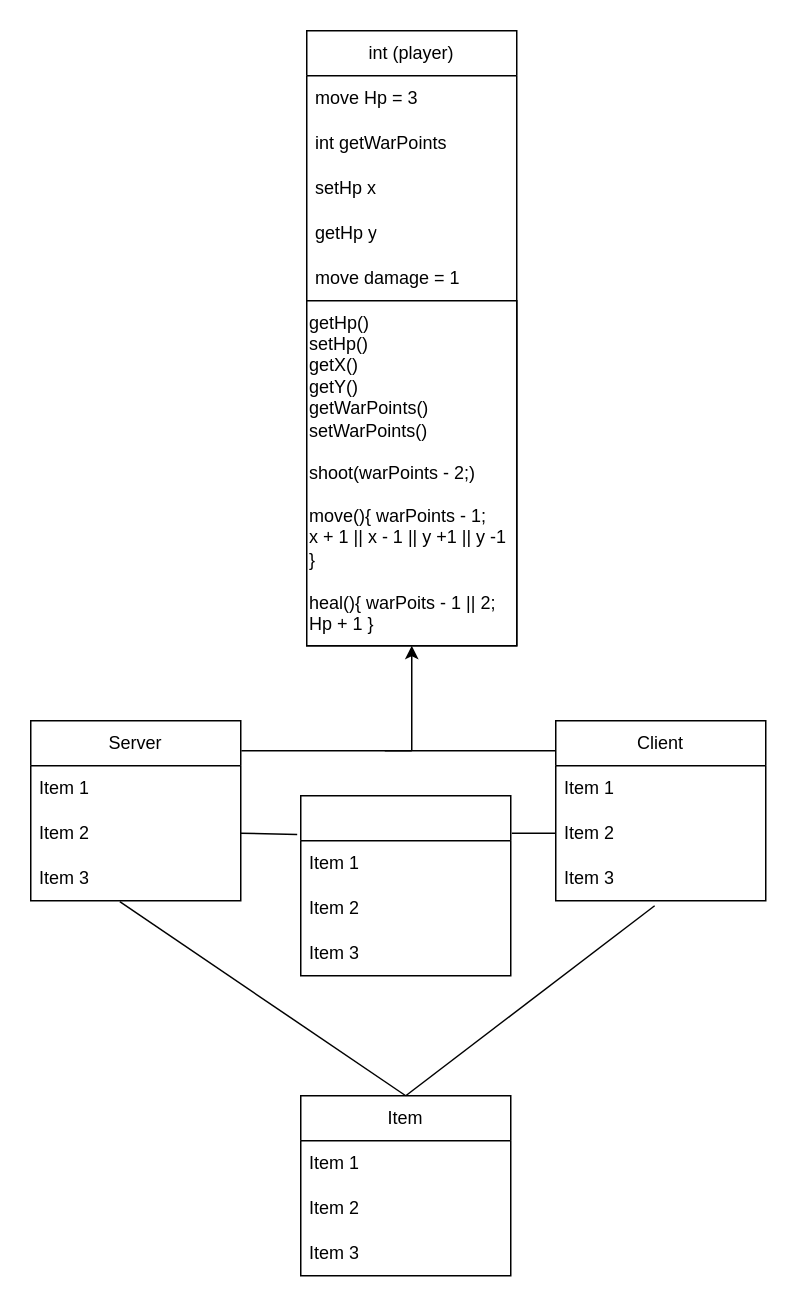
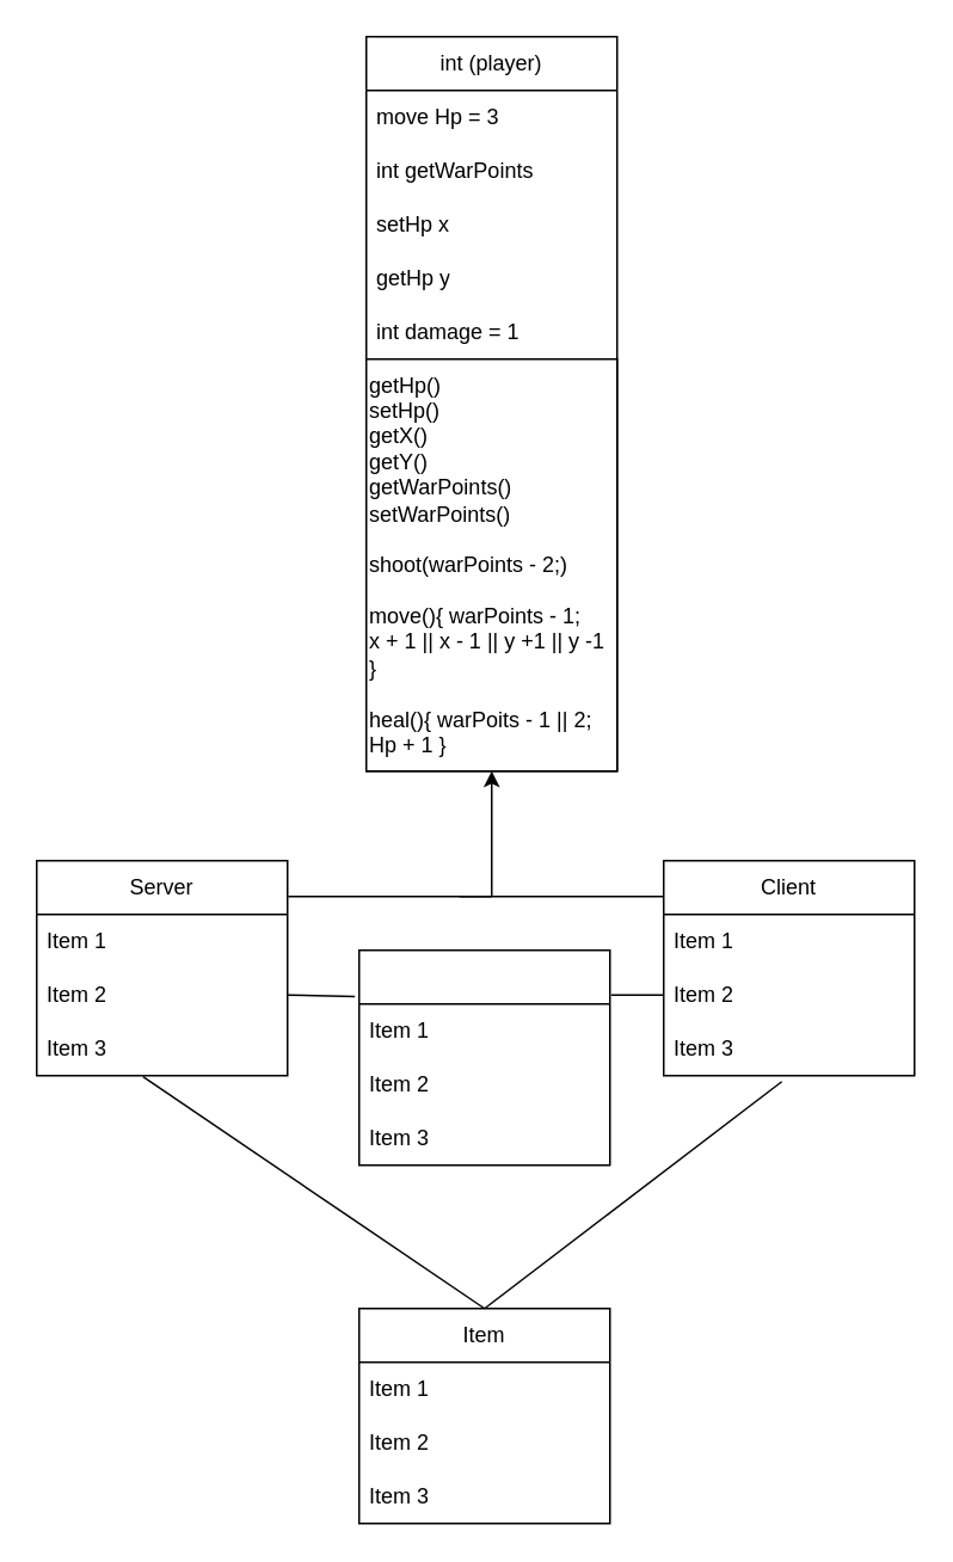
  <mxCell id="0" />
  <mxCell id="1" parent="0" />
  <mxCell id="2" value="int (player)" style="swimlane;fontStyle=0;childLayout=stackLayout;horizontal=1;startSize=30;horizontalStack=0;resizeParent=1;resizeParentMax=0;resizeLast=0;collapsible=1;marginBottom=0;whiteSpace=wrap;html=1;" vertex="1" parent="1"><mxGeometry x="204" y="20" width="140" height="410" as="geometry" /></mxCell>
  <mxCell id="3" value="move Hp = 3" style="text;strokeColor=none;fillColor=none;align=left;verticalAlign=middle;spacingLeft=4;spacingRight=4;overflow=hidden;points=[[0,0.5],[1,0.5]];portConstraint=eastwest;rotatable=0;whiteSpace=wrap;html=1;" vertex="1" parent="2"><mxGeometry y="30" width="140" height="30" as="geometry" /></mxCell>
  <mxCell id="4" value="int getWarPoints" style="text;strokeColor=none;fillColor=none;align=left;verticalAlign=middle;spacingLeft=4;spacingRight=4;overflow=hidden;points=[[0,0.5],[1,0.5]];portConstraint=eastwest;rotatable=0;whiteSpace=wrap;html=1;" vertex="1" parent="2"><mxGeometry y="60" width="140" height="30" as="geometry" /></mxCell>
  <mxCell id="5" value="setHp x&amp;nbsp;" style="text;strokeColor=none;fillColor=none;align=left;verticalAlign=middle;spacingLeft=4;spacingRight=4;overflow=hidden;points=[[0,0.5],[1,0.5]];portConstraint=eastwest;rotatable=0;whiteSpace=wrap;html=1;" vertex="1" parent="2"><mxGeometry y="90" width="140" height="30" as="geometry" /></mxCell>
  <mxCell id="6" value="getHp y" style="text;strokeColor=none;fillColor=none;align=left;verticalAlign=middle;spacingLeft=4;spacingRight=4;overflow=hidden;points=[[0,0.5],[1,0.5]];portConstraint=eastwest;rotatable=0;whiteSpace=wrap;html=1;" vertex="1" parent="2"><mxGeometry y="120" width="140" height="30" as="geometry" /></mxCell>
- <mxCell id="7" value="move damage = 1&amp;nbsp;" style="text;strokeColor=none;fillColor=none;align=left;verticalAlign=middle;spacingLeft=4;spacingRight=4;overflow=hidden;points=[[0,0.5],[1,0.5]];portConstraint=eastwest;rotatable=0;whiteSpace=wrap;html=1;" vertex="1" parent="2"><mxGeometry y="150" width="140" height="30" as="geometry" /></mxCell>
+ <mxCell id="7" value="int damage = 1&amp;nbsp;" style="text;strokeColor=none;fillColor=none;align=left;verticalAlign=middle;spacingLeft=4;spacingRight=4;overflow=hidden;points=[[0,0.5],[1,0.5]];portConstraint=eastwest;rotatable=0;whiteSpace=wrap;html=1;" vertex="1" parent="2"><mxGeometry y="150" width="140" height="30" as="geometry" /></mxCell>
  <mxCell id="8" value="getHp()&lt;br&gt;setHp()&lt;br&gt;getX()&lt;br&gt;getY()&lt;br&gt;getWarPoints()&lt;br&gt;setWarPoints()&lt;br&gt;&lt;br&gt;shoot(warPoints - 2;)&lt;br&gt;&lt;br&gt;move(){ warPoints - 1;&amp;nbsp;&lt;br&gt;x + 1 || x - 1 || y +1 || y -1&lt;br&gt;}&lt;br&gt;&lt;br&gt;heal(){ warPoits - 1 || 2;&lt;br&gt;Hp + 1 }" style="rounded=0;whiteSpace=wrap;html=1;align=left;" vertex="1" parent="2"><mxGeometry y="180" width="140" height="230" as="geometry" /></mxCell>
  <mxCell id="9" value="Server" style="swimlane;fontStyle=0;childLayout=stackLayout;horizontal=1;startSize=30;horizontalStack=0;resizeParent=1;resizeParentMax=0;resizeLast=0;collapsible=1;marginBottom=0;whiteSpace=wrap;html=1;" vertex="1" parent="1"><mxGeometry x="20" y="480" width="140" height="120" as="geometry" /></mxCell>
  <mxCell id="10" value="Item 1" style="text;strokeColor=none;fillColor=none;align=left;verticalAlign=middle;spacingLeft=4;spacingRight=4;overflow=hidden;points=[[0,0.5],[1,0.5]];portConstraint=eastwest;rotatable=0;whiteSpace=wrap;html=1;" vertex="1" parent="9"><mxGeometry y="30" width="140" height="30" as="geometry" /></mxCell>
  <mxCell id="11" value="Item 2" style="text;strokeColor=none;fillColor=none;align=left;verticalAlign=middle;spacingLeft=4;spacingRight=4;overflow=hidden;points=[[0,0.5],[1,0.5]];portConstraint=eastwest;rotatable=0;whiteSpace=wrap;html=1;" vertex="1" parent="9"><mxGeometry y="60" width="140" height="30" as="geometry" /></mxCell>
  <mxCell id="12" value="Item 3" style="text;strokeColor=none;fillColor=none;align=left;verticalAlign=middle;spacingLeft=4;spacingRight=4;overflow=hidden;points=[[0,0.5],[1,0.5]];portConstraint=eastwest;rotatable=0;whiteSpace=wrap;html=1;" vertex="1" parent="9"><mxGeometry y="90" width="140" height="30" as="geometry" /></mxCell>
  <mxCell id="13" value="Client" style="swimlane;fontStyle=0;childLayout=stackLayout;horizontal=1;startSize=30;horizontalStack=0;resizeParent=1;resizeParentMax=0;resizeLast=0;collapsible=1;marginBottom=0;whiteSpace=wrap;html=1;" vertex="1" parent="1"><mxGeometry x="370" y="480" width="140" height="120" as="geometry" /></mxCell>
  <mxCell id="14" value="Item 1" style="text;strokeColor=none;fillColor=none;align=left;verticalAlign=middle;spacingLeft=4;spacingRight=4;overflow=hidden;points=[[0,0.5],[1,0.5]];portConstraint=eastwest;rotatable=0;whiteSpace=wrap;html=1;" vertex="1" parent="13"><mxGeometry y="30" width="140" height="30" as="geometry" /></mxCell>
  <mxCell id="15" value="Item 2" style="text;strokeColor=none;fillColor=none;align=left;verticalAlign=middle;spacingLeft=4;spacingRight=4;overflow=hidden;points=[[0,0.5],[1,0.5]];portConstraint=eastwest;rotatable=0;whiteSpace=wrap;html=1;" vertex="1" parent="13"><mxGeometry y="60" width="140" height="30" as="geometry" /></mxCell>
  <mxCell id="16" value="Item 3" style="text;strokeColor=none;fillColor=none;align=left;verticalAlign=middle;spacingLeft=4;spacingRight=4;overflow=hidden;points=[[0,0.5],[1,0.5]];portConstraint=eastwest;rotatable=0;whiteSpace=wrap;html=1;" vertex="1" parent="13"><mxGeometry y="90" width="140" height="30" as="geometry" /></mxCell>
  <mxCell id="17" value="" style="endArrow=classic;html=1;rounded=0;entryX=0.5;entryY=1;entryDx=0;entryDy=0;" edge="1" parent="1" target="2"><mxGeometry width="50" height="50" relative="1" as="geometry"><mxPoint x="274" y="500" as="sourcePoint" /><mxPoint x="290" y="560" as="targetPoint" /></mxGeometry></mxCell>
  <mxCell id="18" value="" style="endArrow=none;html=1;rounded=0;exitX=1.003;exitY=0.167;exitDx=0;exitDy=0;exitPerimeter=0;" edge="1" parent="1" source="9"><mxGeometry width="50" height="50" relative="1" as="geometry"><mxPoint x="244" y="610" as="sourcePoint" /><mxPoint x="274" y="500" as="targetPoint" /><Array as="points"><mxPoint x="230" y="500" /></Array></mxGeometry></mxCell>
  <mxCell id="19" value="" style="endArrow=none;html=1;rounded=0;exitX=1;exitY=0.25;exitDx=0;exitDy=0;" edge="1" parent="1"><mxGeometry width="50" height="50" relative="1" as="geometry"><mxPoint x="256" y="500" as="sourcePoint" /><mxPoint x="370" y="500" as="targetPoint" /></mxGeometry></mxCell>
  <mxCell id="20" value="&lt;div&gt;Item&lt;/div&gt;" style="swimlane;fontStyle=0;childLayout=stackLayout;horizontal=1;startSize=30;horizontalStack=0;resizeParent=1;resizeParentMax=0;resizeLast=0;collapsible=1;marginBottom=0;whiteSpace=wrap;html=1;" vertex="1" parent="1"><mxGeometry x="200" y="730" width="140" height="120" as="geometry" /></mxCell>
  <mxCell id="21" value="Item 1" style="text;strokeColor=none;fillColor=none;align=left;verticalAlign=middle;spacingLeft=4;spacingRight=4;overflow=hidden;points=[[0,0.5],[1,0.5]];portConstraint=eastwest;rotatable=0;whiteSpace=wrap;html=1;" vertex="1" parent="20"><mxGeometry y="30" width="140" height="30" as="geometry" /></mxCell>
  <mxCell id="22" value="Item 2" style="text;strokeColor=none;fillColor=none;align=left;verticalAlign=middle;spacingLeft=4;spacingRight=4;overflow=hidden;points=[[0,0.5],[1,0.5]];portConstraint=eastwest;rotatable=0;whiteSpace=wrap;html=1;" vertex="1" parent="20"><mxGeometry y="60" width="140" height="30" as="geometry" /></mxCell>
  <mxCell id="23" value="Item 3" style="text;strokeColor=none;fillColor=none;align=left;verticalAlign=middle;spacingLeft=4;spacingRight=4;overflow=hidden;points=[[0,0.5],[1,0.5]];portConstraint=eastwest;rotatable=0;whiteSpace=wrap;html=1;" vertex="1" parent="20"><mxGeometry y="90" width="140" height="30" as="geometry" /></mxCell>
  <mxCell id="24" value="" style="swimlane;fontStyle=0;childLayout=stackLayout;horizontal=1;startSize=30;horizontalStack=0;resizeParent=1;resizeParentMax=0;resizeLast=0;collapsible=1;marginBottom=0;whiteSpace=wrap;html=1;" vertex="1" parent="1"><mxGeometry x="200" y="530" width="140" height="120" as="geometry" /></mxCell>
  <mxCell id="25" value="Item 1" style="text;strokeColor=none;fillColor=none;align=left;verticalAlign=middle;spacingLeft=4;spacingRight=4;overflow=hidden;points=[[0,0.5],[1,0.5]];portConstraint=eastwest;rotatable=0;whiteSpace=wrap;html=1;" vertex="1" parent="24"><mxGeometry y="30" width="140" height="30" as="geometry" /></mxCell>
  <mxCell id="26" value="Item 2" style="text;strokeColor=none;fillColor=none;align=left;verticalAlign=middle;spacingLeft=4;spacingRight=4;overflow=hidden;points=[[0,0.5],[1,0.5]];portConstraint=eastwest;rotatable=0;whiteSpace=wrap;html=1;" vertex="1" parent="24"><mxGeometry y="60" width="140" height="30" as="geometry" /></mxCell>
  <mxCell id="27" value="Item 3" style="text;strokeColor=none;fillColor=none;align=left;verticalAlign=middle;spacingLeft=4;spacingRight=4;overflow=hidden;points=[[0,0.5],[1,0.5]];portConstraint=eastwest;rotatable=0;whiteSpace=wrap;html=1;" vertex="1" parent="24"><mxGeometry y="90" width="140" height="30" as="geometry" /></mxCell>
  <mxCell id="28" value="" style="endArrow=none;html=1;rounded=0;entryX=0.424;entryY=1.022;entryDx=0;entryDy=0;entryPerimeter=0;exitX=0.5;exitY=0;exitDx=0;exitDy=0;" edge="1" parent="1" source="20" target="12"><mxGeometry width="50" height="50" relative="1" as="geometry"><mxPoint x="250" y="730" as="sourcePoint" /><mxPoint x="300" y="680" as="targetPoint" /></mxGeometry></mxCell>
  <mxCell id="29" value="" style="endArrow=none;html=1;rounded=0;entryX=0.471;entryY=1.111;entryDx=0;entryDy=0;entryPerimeter=0;exitX=0.5;exitY=0;exitDx=0;exitDy=0;" edge="1" parent="1" source="20" target="16"><mxGeometry width="50" height="50" relative="1" as="geometry"><mxPoint x="250" y="730" as="sourcePoint" /><mxPoint x="300" y="680" as="targetPoint" /></mxGeometry></mxCell>
  <mxCell id="30" value="" style="endArrow=none;html=1;rounded=0;entryX=0;entryY=0.5;entryDx=0;entryDy=0;exitX=1.005;exitY=0.209;exitDx=0;exitDy=0;exitPerimeter=0;" edge="1" parent="1" source="24" target="15"><mxGeometry width="50" height="50" relative="1" as="geometry"><mxPoint x="250" y="630" as="sourcePoint" /><mxPoint x="300" y="580" as="targetPoint" /></mxGeometry></mxCell>
  <mxCell id="31" value="" style="endArrow=none;html=1;rounded=0;exitX=1;exitY=0.5;exitDx=0;exitDy=0;entryX=-0.017;entryY=0.215;entryDx=0;entryDy=0;entryPerimeter=0;" edge="1" parent="1" source="11" target="24"><mxGeometry width="50" height="50" relative="1" as="geometry"><mxPoint x="300" y="600" as="sourcePoint" /><mxPoint x="350" y="550" as="targetPoint" /></mxGeometry></mxCell>
